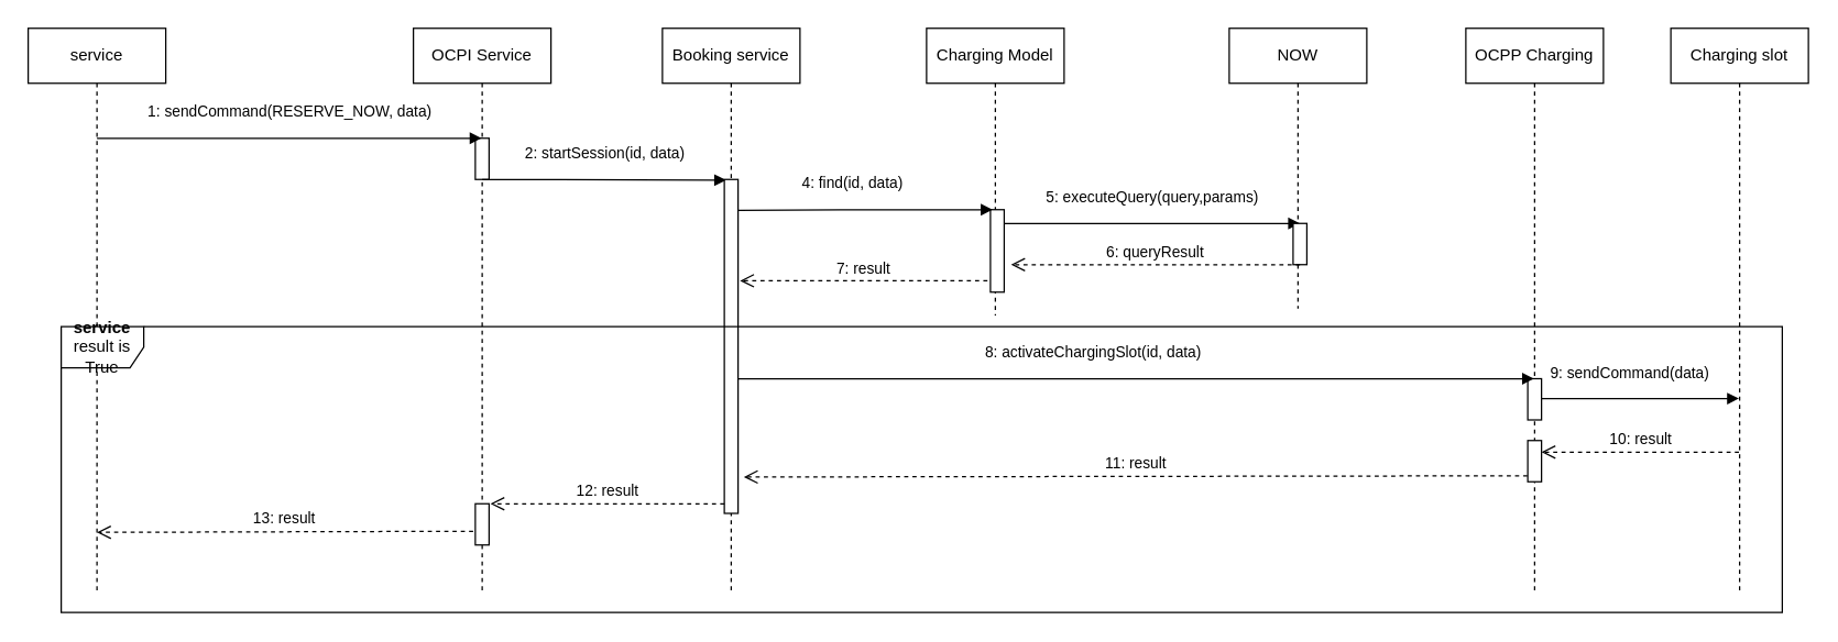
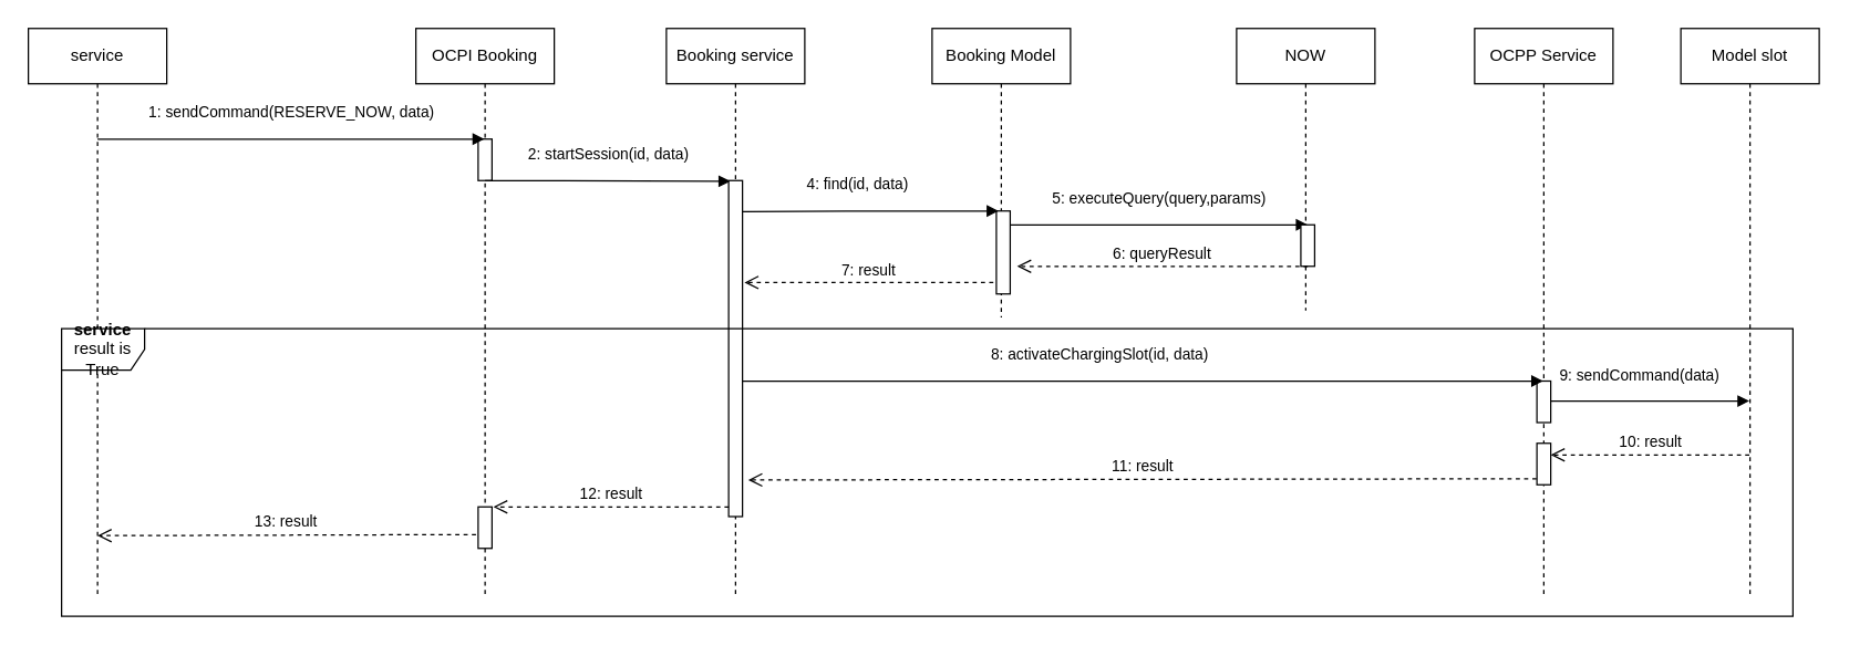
  <mxCell id="0" />
  <mxCell id="1" parent="0" />
  <mxCell id="2" value="service" style="shape=umlLifeline;perimeter=lifelinePerimeter;whiteSpace=wrap;html=1;container=1;collapsible=0;recursiveResize=0;outlineConnect=0;" parent="1" vertex="1"><mxGeometry x="20" y="20" width="100" height="410" as="geometry" /></mxCell>
- <mxCell id="3" value="Charging Model" style="shape=umlLifeline;perimeter=lifelinePerimeter;whiteSpace=wrap;html=1;container=1;collapsible=0;recursiveResize=0;outlineConnect=0;" parent="1" vertex="1"><mxGeometry x="673" y="20" width="100" height="209" as="geometry" /></mxCell>
+ <mxCell id="3" value="Booking Model" style="shape=umlLifeline;perimeter=lifelinePerimeter;whiteSpace=wrap;html=1;container=1;collapsible=0;recursiveResize=0;outlineConnect=0;" parent="1" vertex="1"><mxGeometry x="673" y="20" width="100" height="209" as="geometry" /></mxCell>
  <mxCell id="4" value="" style="html=1;points=[];perimeter=orthogonalPerimeter;" parent="3" vertex="1"><mxGeometry x="46.43" y="132" width="10" height="60" as="geometry" /></mxCell>
  <mxCell id="5" value="NOW" style="shape=umlLifeline;perimeter=lifelinePerimeter;whiteSpace=wrap;html=1;container=1;collapsible=0;recursiveResize=0;outlineConnect=0;" parent="1" vertex="1"><mxGeometry x="893" y="20" width="100" height="204" as="geometry" /></mxCell>
  <mxCell id="6" value="5: executeQuery(query,params)" style="html=1;verticalAlign=bottom;endArrow=block;rounded=0;" parent="5" edge="1"><mxGeometry x="0.003" y="10" width="80" relative="1" as="geometry"><mxPoint x="-163.57" y="142" as="sourcePoint" /><mxPoint x="51.43" y="142" as="targetPoint" /><mxPoint as="offset" /></mxGeometry></mxCell>
  <mxCell id="7" value="" style="html=1;points=[];perimeter=orthogonalPerimeter;" parent="5" vertex="1"><mxGeometry x="46.43" y="142" width="10" height="30" as="geometry" /></mxCell>
- <mxCell id="8" value="OCPI Service" style="shape=umlLifeline;perimeter=lifelinePerimeter;whiteSpace=wrap;html=1;container=1;collapsible=0;recursiveResize=0;outlineConnect=0;" parent="1" vertex="1"><mxGeometry x="300" y="20" width="100" height="410" as="geometry" /></mxCell>
+ <mxCell id="8" value="OCPI Booking" style="shape=umlLifeline;perimeter=lifelinePerimeter;whiteSpace=wrap;html=1;container=1;collapsible=0;recursiveResize=0;outlineConnect=0;" parent="1" vertex="1"><mxGeometry x="300" y="20" width="100" height="410" as="geometry" /></mxCell>
  <mxCell id="9" value="" style="html=1;points=[];perimeter=orthogonalPerimeter;" parent="8" vertex="1"><mxGeometry x="45" y="80" width="10" height="30" as="geometry" /></mxCell>
  <mxCell id="10" value="1: sendCommand(RESERVE_NOW, data)" style="html=1;verticalAlign=bottom;endArrow=block;rounded=0;" parent="1" target="8" edge="1"><mxGeometry x="0.003" y="10" width="80" relative="1" as="geometry"><mxPoint x="70" y="100" as="sourcePoint" /><mxPoint x="150" y="100" as="targetPoint" /><mxPoint as="offset" /></mxGeometry></mxCell>
  <mxCell id="11" value="2: startSession(id, data)" style="html=1;verticalAlign=bottom;endArrow=block;rounded=0;entryX=0.126;entryY=0.002;entryDx=0;entryDy=0;entryPerimeter=0;" parent="1" edge="1" target="23"><mxGeometry x="0.003" y="10" width="80" relative="1" as="geometry"><mxPoint x="350" y="130" as="sourcePoint" /><mxPoint x="629.5" y="130" as="targetPoint" /><mxPoint as="offset" /></mxGeometry></mxCell>
  <mxCell id="12" value="4: find(id, data)" style="html=1;verticalAlign=bottom;endArrow=block;rounded=0;exitX=0.857;exitY=0.368;exitDx=0;exitDy=0;exitPerimeter=0;" parent="1" edge="1"><mxGeometry x="-0.107" y="10" width="80" relative="1" as="geometry"><mxPoint x="536" y="152.48" as="sourcePoint" /><mxPoint x="721" y="152" as="targetPoint" /><mxPoint as="offset" /><Array as="points"><mxPoint x="652.43" y="152" /></Array></mxGeometry></mxCell>
  <mxCell id="13" value="6: queryResult" style="html=1;verticalAlign=bottom;endArrow=open;dashed=1;endSize=8;rounded=0;" parent="1" edge="1"><mxGeometry relative="1" as="geometry"><mxPoint x="944.43" y="192" as="sourcePoint" /><mxPoint x="734.43" y="192" as="targetPoint" /></mxGeometry></mxCell>
  <mxCell id="14" value="7: result" style="html=1;verticalAlign=bottom;endArrow=open;dashed=1;endSize=8;rounded=0;exitX=-0.217;exitY=0.862;exitDx=0;exitDy=0;exitPerimeter=0;" parent="1" source="4" edge="1"><mxGeometry relative="1" as="geometry"><mxPoint x="859.43" y="202" as="sourcePoint" /><mxPoint x="537.43" y="203.72" as="targetPoint" /></mxGeometry></mxCell>
- <mxCell id="15" value="OCPP Charging" style="shape=umlLifeline;perimeter=lifelinePerimeter;whiteSpace=wrap;html=1;container=1;collapsible=0;recursiveResize=0;outlineConnect=0;" vertex="1" parent="1"><mxGeometry x="1065" y="20" width="100" height="410" as="geometry" /></mxCell>
+ <mxCell id="15" value="OCPP Service" style="shape=umlLifeline;perimeter=lifelinePerimeter;whiteSpace=wrap;html=1;container=1;collapsible=0;recursiveResize=0;outlineConnect=0;" vertex="1" parent="1"><mxGeometry x="1065" y="20" width="100" height="410" as="geometry" /></mxCell>
  <mxCell id="16" value="" style="html=1;points=[];perimeter=orthogonalPerimeter;" vertex="1" parent="15"><mxGeometry x="45" y="255" width="10" height="30" as="geometry" /></mxCell>
  <mxCell id="17" value="" style="html=1;points=[];perimeter=orthogonalPerimeter;" vertex="1" parent="15"><mxGeometry x="45" y="300" width="10" height="30" as="geometry" /></mxCell>
  <mxCell id="18" value="8: activateChargingSlot(id, data)" style="html=1;verticalAlign=bottom;endArrow=block;rounded=0;" edge="1" parent="1"><mxGeometry x="-0.107" y="10" width="80" relative="1" as="geometry"><mxPoint x="536" y="275" as="sourcePoint" /><mxPoint x="1114.5" y="275" as="targetPoint" /><mxPoint as="offset" /><Array as="points"><mxPoint x="676.43" y="275" /></Array></mxGeometry></mxCell>
- <mxCell id="19" value="Charging slot" style="shape=umlLifeline;perimeter=lifelinePerimeter;whiteSpace=wrap;html=1;container=1;collapsible=0;recursiveResize=0;outlineConnect=0;" vertex="1" parent="1"><mxGeometry x="1214" y="20" width="100" height="410" as="geometry" /></mxCell>
+ <mxCell id="19" value="Model slot" style="shape=umlLifeline;perimeter=lifelinePerimeter;whiteSpace=wrap;html=1;container=1;collapsible=0;recursiveResize=0;outlineConnect=0;" vertex="1" parent="1"><mxGeometry x="1214" y="20" width="100" height="410" as="geometry" /></mxCell>
  <mxCell id="20" value="9: sendCommand(data)" style="html=1;verticalAlign=bottom;endArrow=block;rounded=0;exitX=1.017;exitY=0.486;exitDx=0;exitDy=0;exitPerimeter=0;" edge="1" parent="1" source="16"><mxGeometry x="-0.107" y="10" width="80" relative="1" as="geometry"><mxPoint x="1122" y="289" as="sourcePoint" /><mxPoint x="1263.5" y="289.44" as="targetPoint" /><mxPoint as="offset" /><Array as="points"><mxPoint x="1247.43" y="289.44" /></Array></mxGeometry></mxCell>
  <mxCell id="21" value="10: result" style="html=1;verticalAlign=bottom;endArrow=open;dashed=1;endSize=8;rounded=0;entryX=0.998;entryY=0.28;entryDx=0;entryDy=0;entryPerimeter=0;" edge="1" parent="1" target="17"><mxGeometry relative="1" as="geometry"><mxPoint x="1263.5" y="328.4" as="sourcePoint" /><mxPoint x="1134" y="326" as="targetPoint" /></mxGeometry></mxCell>
  <mxCell id="22" value="Booking service" style="shape=umlLifeline;perimeter=lifelinePerimeter;whiteSpace=wrap;html=1;container=1;collapsible=0;recursiveResize=0;outlineConnect=0;" parent="1" vertex="1"><mxGeometry x="481" y="20" width="100" height="410" as="geometry" /></mxCell>
  <mxCell id="23" value="" style="html=1;points=[];perimeter=orthogonalPerimeter;" parent="22" vertex="1"><mxGeometry x="45" y="110" width="10" height="243" as="geometry" /></mxCell>
  <mxCell id="24" value="12: result" style="html=1;verticalAlign=bottom;endArrow=open;dashed=1;endSize=8;rounded=0;" parent="22" edge="1"><mxGeometry relative="1" as="geometry"><mxPoint x="45" y="346" as="sourcePoint" /><mxPoint x="-125" y="346" as="targetPoint" /></mxGeometry></mxCell>
  <mxCell id="25" value="13: result" style="html=1;verticalAlign=bottom;endArrow=open;dashed=1;endSize=8;rounded=0;entryX=0.667;entryY=0.016;entryDx=0;entryDy=0;entryPerimeter=0;exitX=0.012;exitY=0.906;exitDx=0;exitDy=0;exitPerimeter=0;" parent="22" edge="1"><mxGeometry relative="1" as="geometry"><mxPoint x="-137.55" y="366.0" as="sourcePoint" /><mxPoint x="-411.0" y="366.82" as="targetPoint" /></mxGeometry></mxCell>
  <mxCell id="26" value="" style="html=1;points=[];perimeter=orthogonalPerimeter;" parent="22" vertex="1"><mxGeometry x="-136" y="346" width="10" height="30" as="geometry" /></mxCell>
  <mxCell id="27" value="11: result" style="html=1;verticalAlign=bottom;endArrow=open;dashed=1;endSize=8;rounded=0;entryX=1.417;entryY=0.853;entryDx=0;entryDy=0;entryPerimeter=0;exitX=-0.026;exitY=0.855;exitDx=0;exitDy=0;exitPerimeter=0;" edge="1" parent="1" source="17"><mxGeometry relative="1" as="geometry"><mxPoint x="1075.52" y="343" as="sourcePoint" /><mxPoint x="540.17" y="346.542" as="targetPoint" /></mxGeometry></mxCell>
  <mxCell id="28" value="&lt;b&gt;service &lt;/b&gt;result is True" style="shape=umlFrame;whiteSpace=wrap;html=1;" vertex="1" parent="1"><mxGeometry x="44" y="237" width="1251" height="208" as="geometry" /></mxCell>
